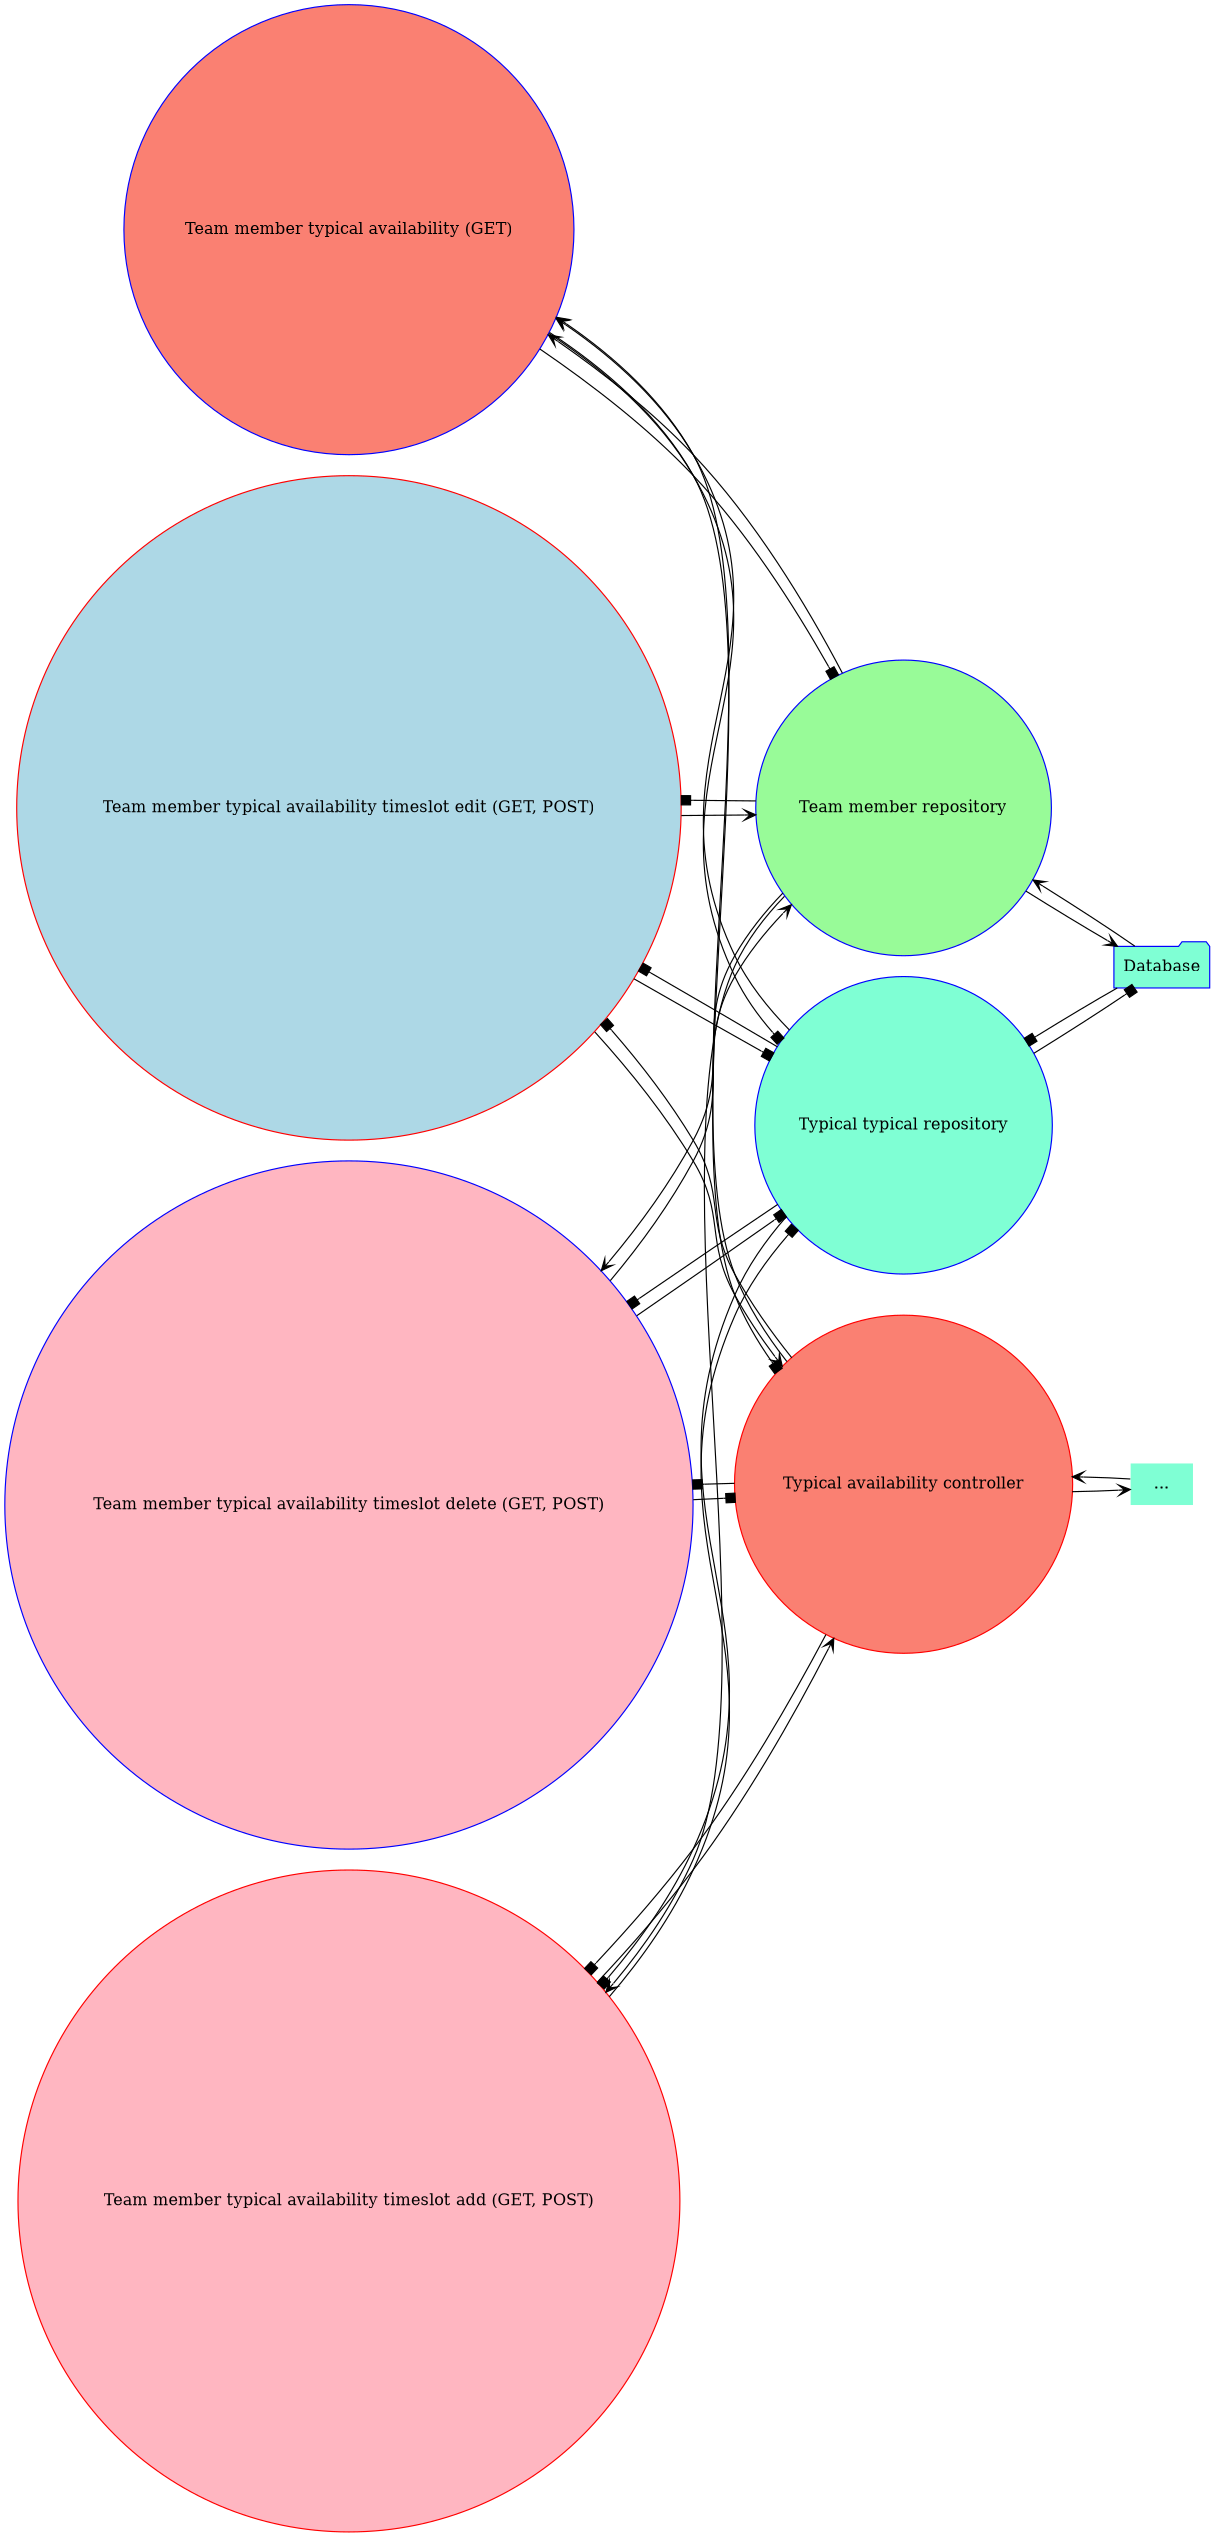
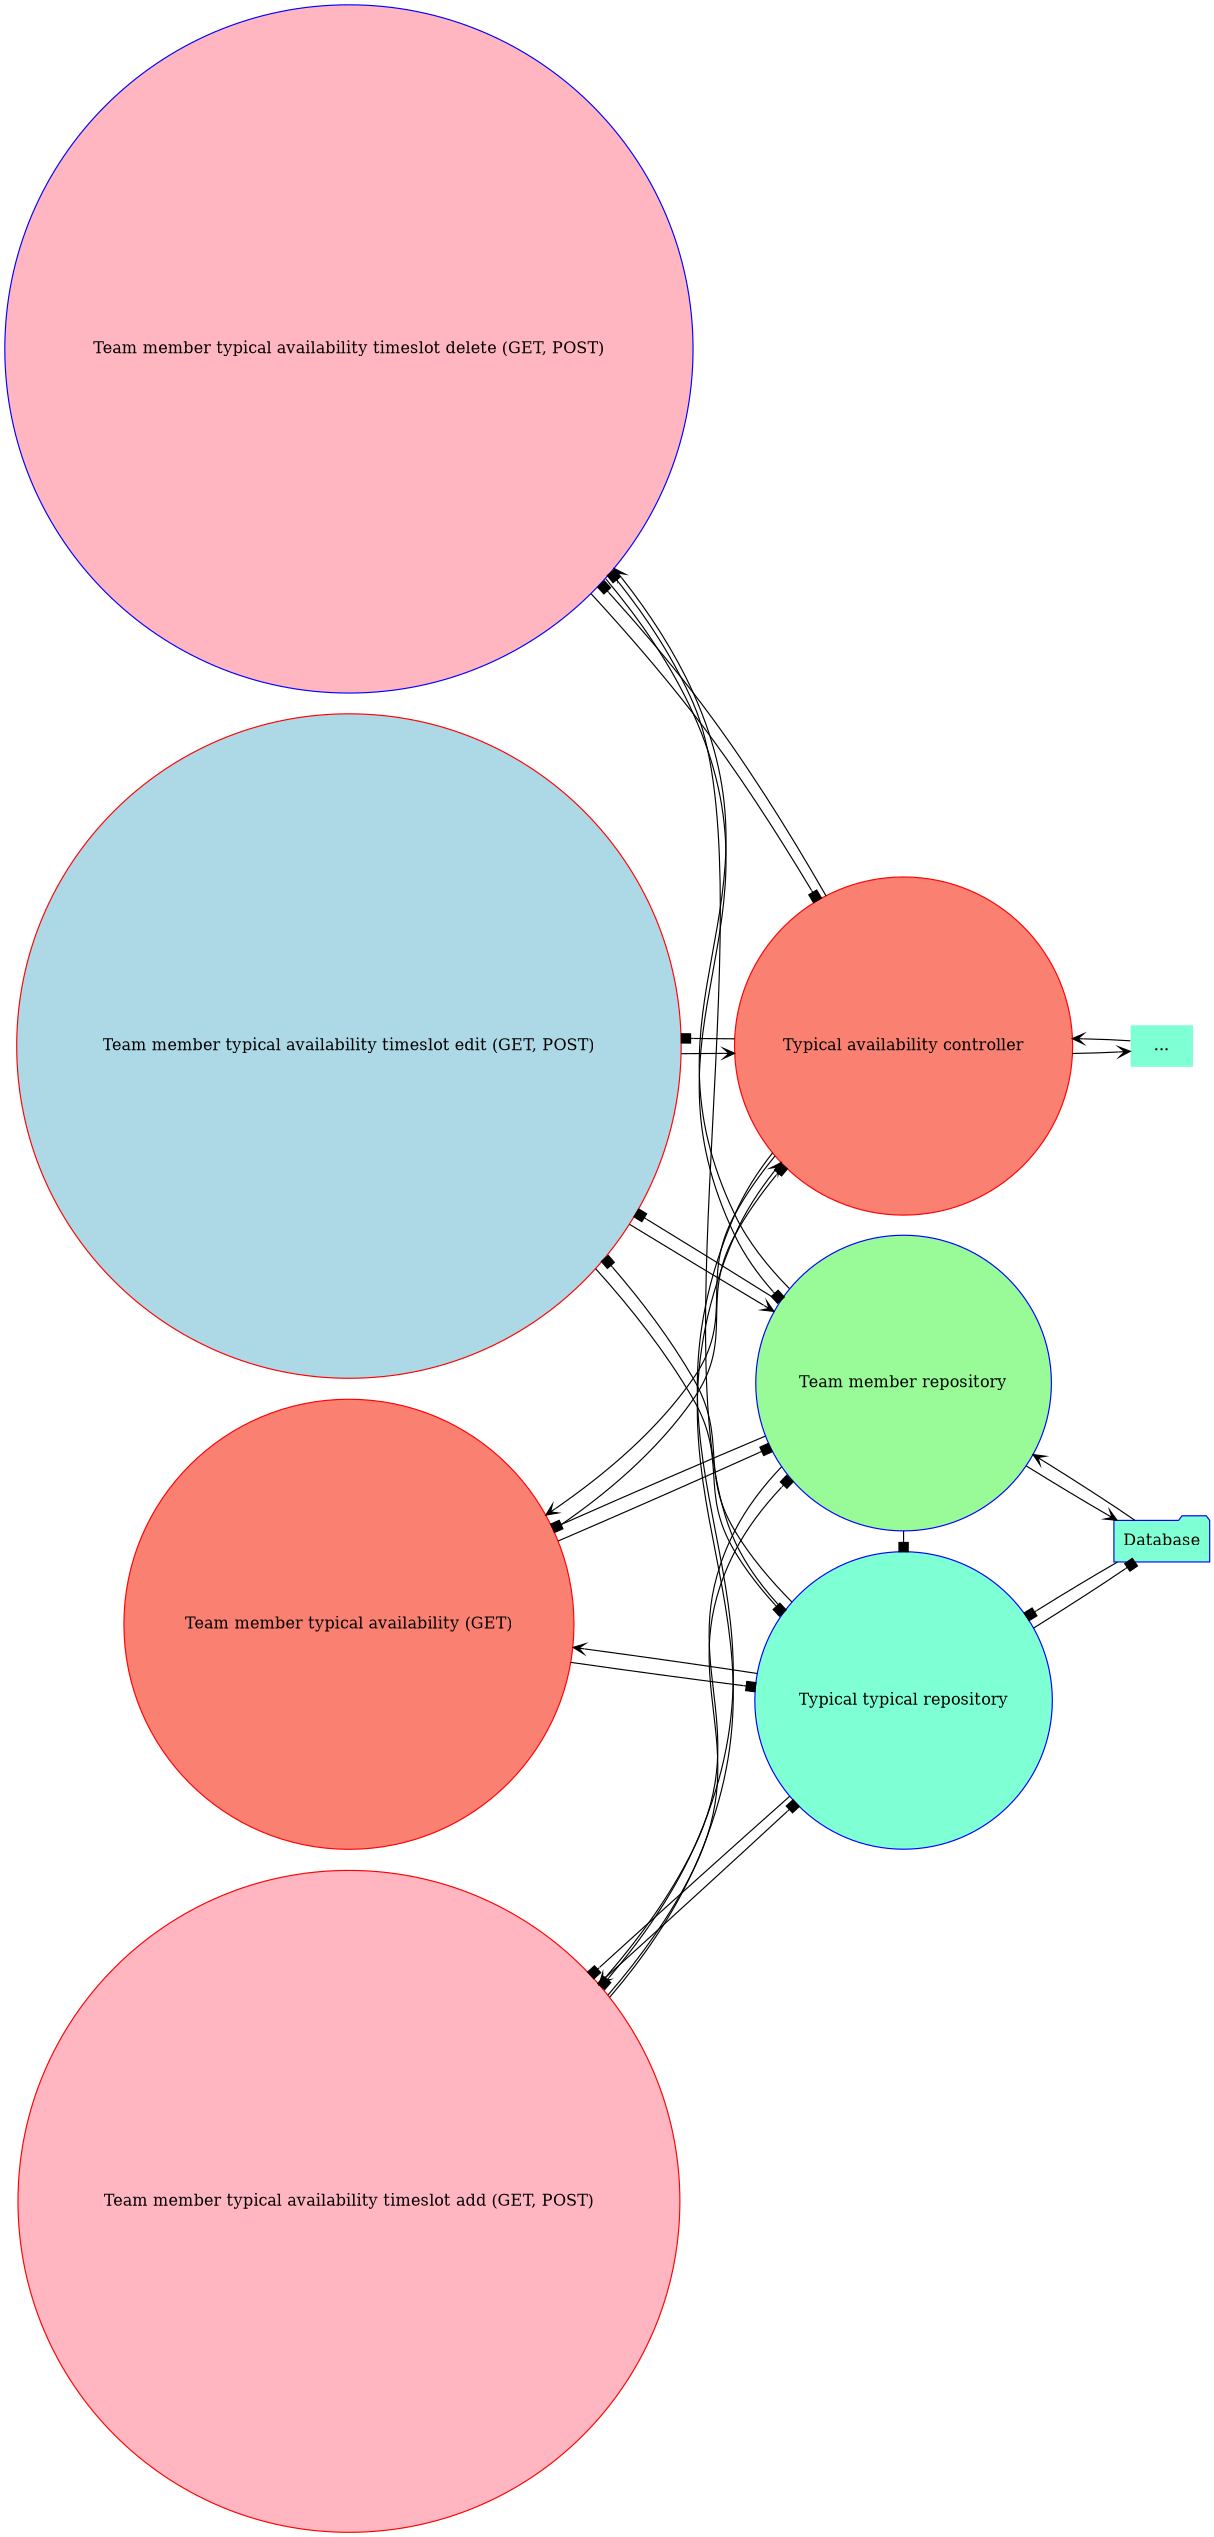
  digraph {
    rankdir=LR
    node [color=blue fillcolor=aquamarine shape=circle style=filled]
    edge [arrowhead=box]
-   "Team member typical availability (GET)" [fillcolor=salmon]
+   "Team member typical availability (GET)" [color=red fillcolor=salmon]
    "Team member typical availability timeslot add (GET, POST)" [color=red fillcolor=lightpink]
    "Team member typical availability timeslot edit (GET, POST)" [color=red fillcolor=lightblue]
    "Team member typical availability timeslot delete (GET, POST)" [fillcolor=lightpink]
    "Team member repository" [fillcolor=palegreen]
    n6 [label="Typical typical repository"]
    "Typical availability controller" [color=red fillcolor=salmon]
    Database [shape=folder]
    "..." [shape=none]
    subgraph sub_1 {
      rank=same
      "Team member typical availability (GET)"
      "Team member typical availability timeslot add (GET, POST)"
      "Team member typical availability timeslot edit (GET, POST)"
      "Team member typical availability timeslot delete (GET, POST)"
    }
    subgraph sub_2 {
      rank=same
      "Team member repository"
      n6
    }
    "Team member typical availability (GET)" -> "Team member repository"
    "Team member typical availability (GET)" -> n6
    "Team member typical availability (GET)" -> "Typical availability controller"
+   "Team member typical availability timeslot add (GET, POST)" -> "Team member repository"
    "Team member typical availability timeslot add (GET, POST)" -> n6
    "Team member typical availability timeslot add (GET, POST)" -> "Typical availability controller" [arrowhead=vee]
    "Team member typical availability timeslot edit (GET, POST)" -> "Team member repository" [arrowhead=vee]
    "Team member typical availability timeslot edit (GET, POST)" -> n6
    "Team member typical availability timeslot edit (GET, POST)" -> "Typical availability controller" [arrowhead=vee]
-   "Team member typical availability timeslot delete (GET, POST)" -> "Team member repository" [arrowhead=vee]
-   "Team member typical availability timeslot delete (GET, POST)" -> n6
+   "Team member typical availability timeslot delete (GET, POST)" -> "Team member repository"
+   "Team member repository" -> n6
    "Team member typical availability timeslot delete (GET, POST)" -> "Typical availability controller"
-   "Team member repository" -> "Team member typical availability (GET)" [arrowhead=vee]
+   "Team member repository" -> "Team member typical availability (GET)"
    "Team member repository" -> "Team member typical availability timeslot add (GET, POST)" [arrowhead=vee]
    "Team member repository" -> "Team member typical availability timeslot edit (GET, POST)"
    "Team member repository" -> "Team member typical availability timeslot delete (GET, POST)" [arrowhead=vee]
    "Team member repository" -> Database [arrowhead=vee]
    n6 -> "Team member typical availability (GET)" [arrowhead=vee]
    n6 -> "Team member typical availability timeslot add (GET, POST)"
    n6 -> "Team member typical availability timeslot edit (GET, POST)"
    n6 -> "Team member typical availability timeslot delete (GET, POST)"
    n6 -> Database
    "Typical availability controller" -> "Team member typical availability (GET)" [arrowhead=vee]
    "Typical availability controller" -> "Team member typical availability timeslot add (GET, POST)"
    "Typical availability controller" -> "Team member typical availability timeslot edit (GET, POST)"
    "Typical availability controller" -> "Team member typical availability timeslot delete (GET, POST)"
    "Typical availability controller" -> "..." [arrowhead=vee]
    Database -> "Team member repository" [arrowhead=vee]
    Database -> n6
    "..." -> "Typical availability controller" [arrowhead=vee]
  }
